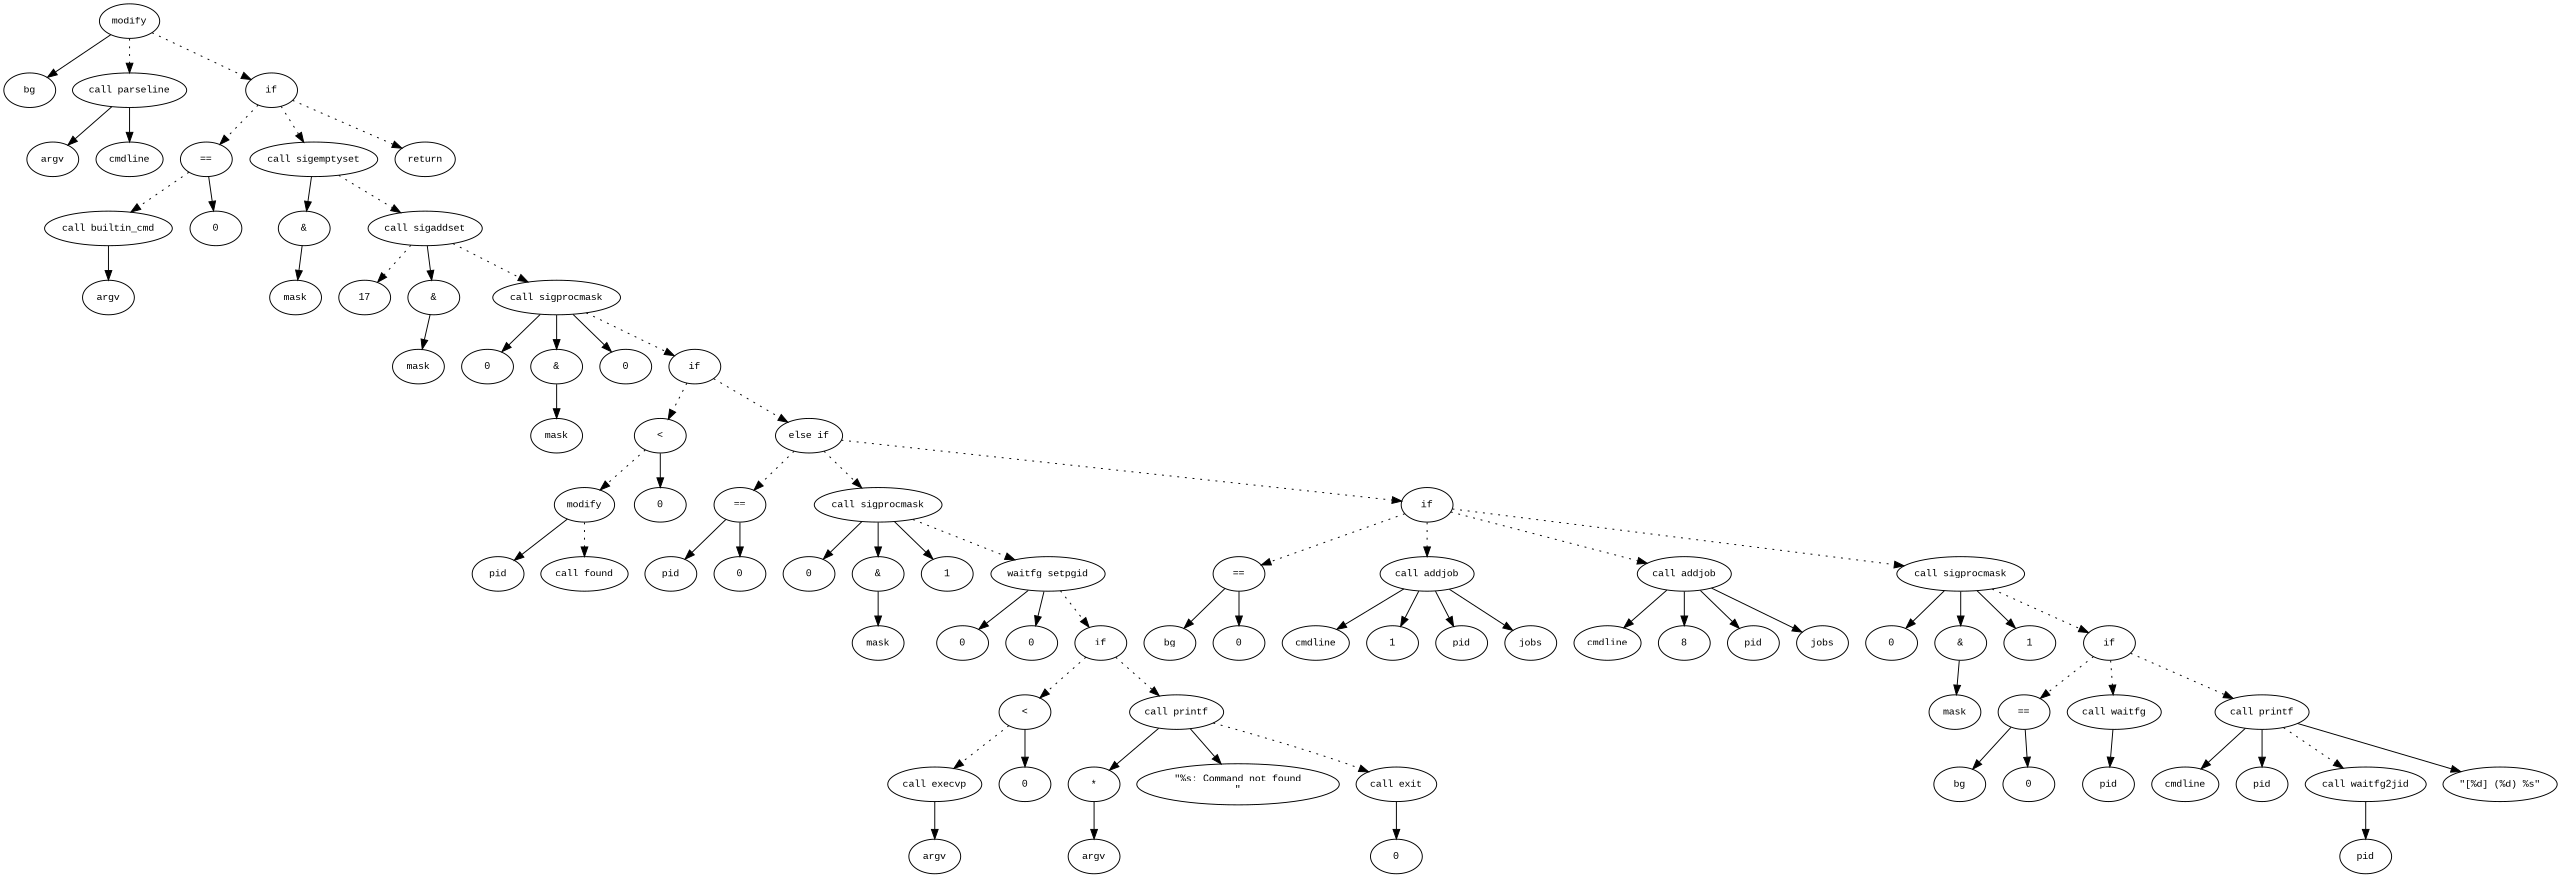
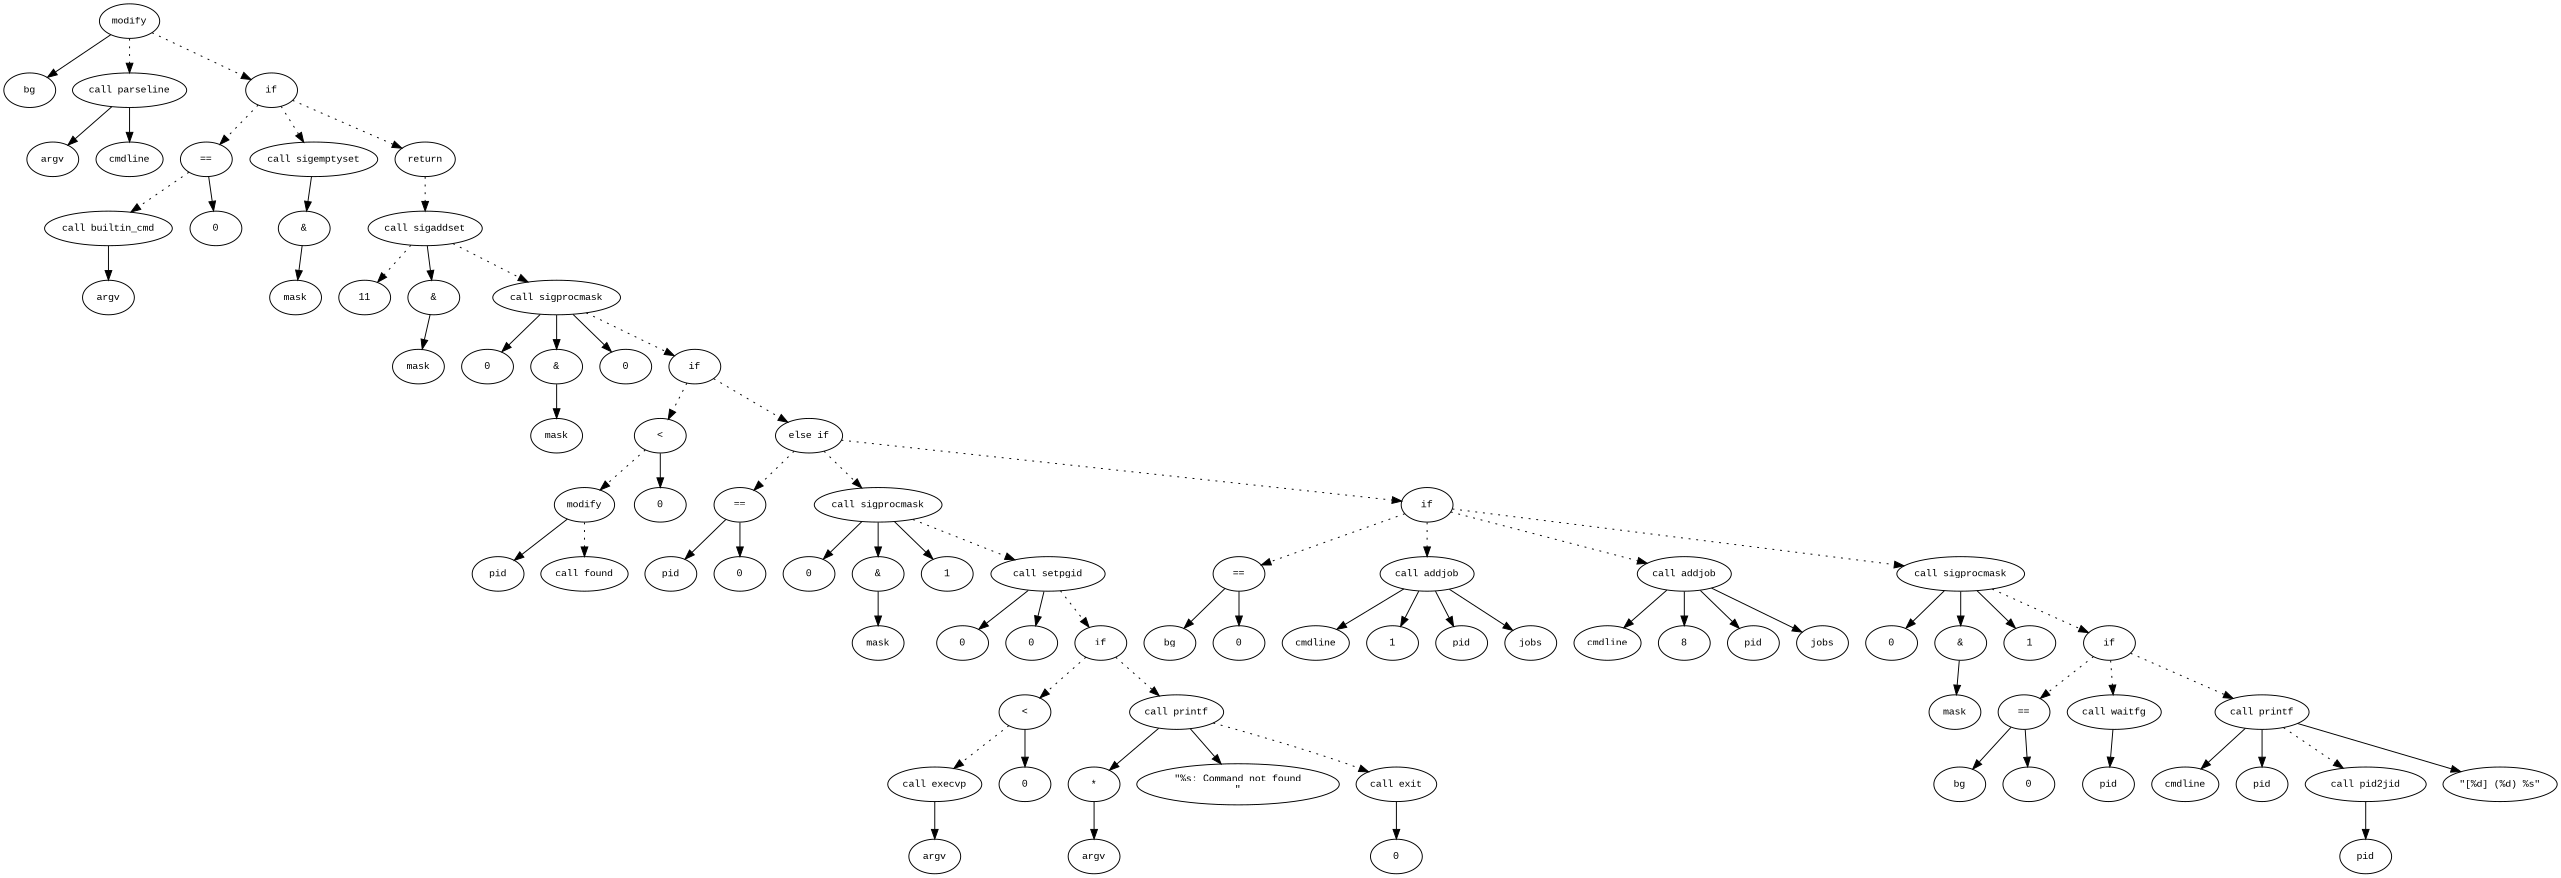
  digraph {
    fontname="Times New Roman"
    fontsize=10
    node [fontname="Courier New" fontsize=10 shape=ellipse]
    edge [fontname="Times New Roman" fontsize=10]
    n1 [label=modify]
    n2 [label=bg]
    n3 [label="call parseline"]
    n4 [label=if]
    n5 [label=argv]
    n6 [label=cmdline]
    n7 [label="=="]
    n8 [label="call sigemptyset"]
    n9 [label=return]
    n10 [label="call builtin_cmd"]
    n11 [label=0]
    n12 [label="&"]
    n13 [label="call sigaddset"]
    n14 [label=argv]
    n15 [label=mask]
-   n16 [label=17]
+   n16 [label=11]
    n17 [label="&"]
    n18 [label="call sigprocmask"]
    n19 [label=mask]
    n20 [label=0]
    n21 [label="&"]
    n22 [label=0]
    n23 [label=if]
    n24 [label=mask]
    n25 [label="<"]
    n26 [label="else if"]
    n27 [label=modify]
    n28 [label=0]
    n29 [label="=="]
    n30 [label="call sigprocmask"]
    n31 [label=if]
    n32 [label=pid]
    n33 [label="call found"]
    n34 [label=pid]
    n35 [label=0]
    n36 [label=0]
    n37 [label="&"]
    n38 [label=1]
-   n39 [label="waitfg setpgid"]
+   n39 [label="call setpgid"]
    n40 [label="=="]
    n41 [label="call addjob"]
    n42 [label="call addjob"]
    n43 [label="call sigprocmask"]
    n44 [label=mask]
    n45 [label=0]
    n46 [label=0]
    n47 [label=if]
    n48 [label="<"]
    n49 [label="call printf"]
    n50 [label="call execvp"]
    n51 [label=0]
    n52 [label="*"]
    n53 [label="\"%s: Command not found\n\""]
    n54 [label="call exit"]
    n55 [label=argv]
    n56 [label=argv]
    n57 [label=0]
    n58 [label=bg]
    n59 [label=0]
    n60 [label=cmdline]
    n61 [label=1]
    n62 [label=pid]
    n63 [label=jobs]
    n64 [label=cmdline]
    n65 [label=8]
    n66 [label=pid]
    n67 [label=jobs]
    n68 [label=0]
    n69 [label="&"]
    n70 [label=1]
    n71 [label=if]
    n72 [label=mask]
    n73 [label="=="]
    n74 [label="call waitfg"]
    n75 [label="call printf"]
    n76 [label=bg]
    n77 [label=0]
    n78 [label=pid]
    n79 [label=cmdline]
    n80 [label=pid]
-   n81 [label="call waitfg2jid"]
+   n81 [label="call pid2jid"]
    n82 [label="\"[%d] (%d) %s\""]
    n83 [label=pid]
    n1 -> n2
    n1 -> n3 [style=dotted]
    n1 -> n4 [style=dotted]
    n3 -> n5
    n3 -> n6
    n4 -> n7 [style=dotted]
    n4 -> n8 [style=dotted]
    n4 -> n9 [style=dotted]
    n7 -> n10 [style=dotted]
    n7 -> n11
    n8 -> n12
-   n8 -> n13 [style=dotted]
+   n9 -> n13 [style=dotted]
    n10 -> n14
    n12 -> n15
    n13 -> n16 [style=dotted]
    n13 -> n17
    n13 -> n18 [style=dotted]
    n17 -> n19
    n18 -> n20
    n18 -> n21
    n18 -> n22
    n18 -> n23 [style=dotted]
    n21 -> n24
    n23 -> n25 [style=dotted]
    n23 -> n26 [style=dotted]
    n25 -> n27 [style=dotted]
    n25 -> n28
    n26 -> n29 [style=dotted]
    n26 -> n30 [style=dotted]
    n26 -> n31 [style=dotted]
    n27 -> n32
    n27 -> n33 [style=dotted]
    n29 -> n34
    n29 -> n35
    n30 -> n36
    n30 -> n37
    n30 -> n38
    n30 -> n39 [style=dotted]
    n31 -> n40 [style=dotted]
    n31 -> n41 [style=dotted]
    n31 -> n42 [style=dotted]
    n31 -> n43 [style=dotted]
    n37 -> n44
    n39 -> n45
    n39 -> n46
    n39 -> n47 [style=dotted]
    n40 -> n58
    n40 -> n59
    n41 -> n60
    n41 -> n61
    n41 -> n62
    n41 -> n63
    n42 -> n64
    n42 -> n65
    n42 -> n66
    n42 -> n67
    n43 -> n68
    n43 -> n69
    n43 -> n70
    n43 -> n71 [style=dotted]
    n47 -> n48 [style=dotted]
    n47 -> n49 [style=dotted]
    n48 -> n50 [style=dotted]
    n48 -> n51
    n49 -> n52
    n49 -> n53
    n49 -> n54 [style=dotted]
    n50 -> n55
    n52 -> n56
    n54 -> n57
    n69 -> n72
    n71 -> n73 [style=dotted]
    n71 -> n74 [style=dotted]
    n71 -> n75 [style=dotted]
    n73 -> n76
    n73 -> n77
    n74 -> n78
    n75 -> n79
    n75 -> n80
    n75 -> n81 [style=dotted]
    n75 -> n82
    n81 -> n83
  }
